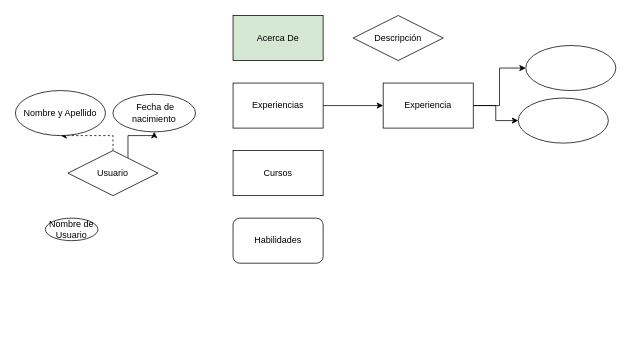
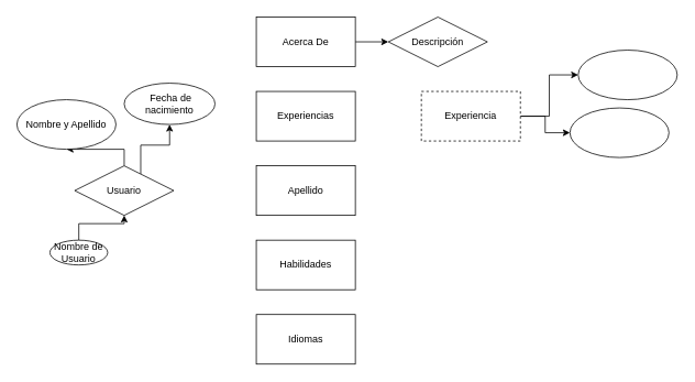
  <mxCell id="0" />
  <mxCell id="1" parent="0" />
- <mxCell id="2" value="" style="edgeStyle=orthogonalEdgeStyle;rounded=0;orthogonalLoop=1;jettySize=auto;html=1;dashed=1;" edge="1" parent="1" source="4" target="15"><mxGeometry relative="1" as="geometry" /></mxCell>
+ <mxCell id="2" value="" style="edgeStyle=orthogonalEdgeStyle;rounded=0;orthogonalLoop=1;jettySize=auto;html=1;" edge="1" parent="1" source="4" target="15"><mxGeometry relative="1" as="geometry" /></mxCell>
  <mxCell id="3" style="edgeStyle=orthogonalEdgeStyle;rounded=0;orthogonalLoop=1;jettySize=auto;html=1;exitX=0.75;exitY=0;exitDx=0;exitDy=0;" edge="1" parent="1" source="4" target="16"><mxGeometry relative="1" as="geometry"><mxPoint x="210" y="160" as="targetPoint" /></mxGeometry></mxCell>
  <mxCell id="4" value="Usuario" style="rhombus;whiteSpace=wrap;html=1;" vertex="1" parent="1"><mxGeometry x="90" y="200" width="120" height="60" as="geometry" /></mxCell>
- <mxCell id="6" value="Acerca De" style="rounded=0;whiteSpace=wrap;html=1;fillColor=#d5e8d4;" vertex="1" parent="1"><mxGeometry x="310" y="20" width="120" height="60" as="geometry" /></mxCell>
- <mxCell id="7" value="" style="edgeStyle=orthogonalEdgeStyle;rounded=0;orthogonalLoop=1;jettySize=auto;html=1;entryX=0;entryY=0.5;entryDx=0;entryDy=0;" edge="1" parent="1" source="8" target="19"><mxGeometry relative="1" as="geometry" /></mxCell>
+ <mxCell id="5" value="" style="edgeStyle=orthogonalEdgeStyle;rounded=0;orthogonalLoop=1;jettySize=auto;html=1;" edge="1" parent="1" source="6" target="14"><mxGeometry relative="1" as="geometry" /></mxCell>
+ <mxCell id="6" value="Acerca De" style="rounded=0;whiteSpace=wrap;html=1;" vertex="1" parent="1"><mxGeometry x="310" y="20" width="120" height="60" as="geometry" /></mxCell>
  <mxCell id="8" value="Experiencias" style="rounded=0;whiteSpace=wrap;html=1;" vertex="1" parent="1"><mxGeometry x="310" y="110" width="120" height="60" as="geometry" /></mxCell>
- <mxCell id="9" value="Cursos" style="rounded=0;whiteSpace=wrap;html=1;" vertex="1" parent="1"><mxGeometry x="310" y="200" width="120" height="60" as="geometry" /></mxCell>
- <mxCell id="10" value="Habilidades" style="whiteSpace=wrap;html=1;rounded=1;" vertex="1" parent="1"><mxGeometry x="310" y="290" width="120" height="60" as="geometry" /></mxCell>
+ <mxCell id="9" value="Apellido" style="rounded=0;whiteSpace=wrap;html=1;" vertex="1" parent="1"><mxGeometry x="310" y="200" width="120" height="60" as="geometry" /></mxCell>
+ <mxCell id="10" value="Habilidades" style="rounded=0;whiteSpace=wrap;html=1;" vertex="1" parent="1"><mxGeometry x="310" y="290" width="120" height="60" as="geometry" /></mxCell>
+ <mxCell id="11" value="Idiomas" style="rounded=0;whiteSpace=wrap;html=1;" vertex="1" parent="1"><mxGeometry x="310" y="380" width="120" height="60" as="geometry" /></mxCell>
+ <mxCell id="12" value="" style="edgeStyle=orthogonalEdgeStyle;rounded=0;orthogonalLoop=1;jettySize=auto;html=1;" edge="1" parent="1" source="13" target="4"><mxGeometry relative="1" as="geometry" /></mxCell>
  <mxCell id="13" value="Nombre de Usuario" style="ellipse;whiteSpace=wrap;html=1;" vertex="1" parent="1"><mxGeometry y="290" width="70" height="30" as="geometry" x="60" /></mxCell>
  <mxCell id="14" value="Descripción" style="rhombus;whiteSpace=wrap;html=1;" vertex="1" parent="1"><mxGeometry x="470" y="20" width="120" height="60" as="geometry" /></mxCell>
  <mxCell id="15" value="Nombre y Apellido" style="ellipse;whiteSpace=wrap;html=1;rounded=0;" vertex="1" parent="1"><mxGeometry x="20" y="120" width="120" height="60" as="geometry" /></mxCell>
- <mxCell id="16" value="&amp;nbsp;Fecha de nacimiento" style="ellipse;whiteSpace=wrap;html=1;" vertex="1" parent="1"><mxGeometry x="150" y="125" width="110" height="50" as="geometry" /></mxCell>
+ <mxCell id="16" value="&amp;nbsp;Fecha de nacimiento" style="ellipse;whiteSpace=wrap;html=1;" vertex="1" parent="1"><mxGeometry x="150" y="100" width="110" height="50" as="geometry" /></mxCell>
  <mxCell id="17" value="" style="edgeStyle=orthogonalEdgeStyle;rounded=0;orthogonalLoop=1;jettySize=auto;html=1;" edge="1" parent="1" source="19" target="20"><mxGeometry relative="1" as="geometry" /></mxCell>
  <mxCell id="18" style="edgeStyle=orthogonalEdgeStyle;rounded=0;orthogonalLoop=1;jettySize=auto;html=1;" edge="1" parent="1" source="19" target="21"><mxGeometry relative="1" as="geometry" /></mxCell>
- <mxCell id="19" value="Experiencia" style="whiteSpace=wrap;html=1;rounded=0;" vertex="1" parent="1"><mxGeometry x="510" y="110" width="120" height="60" as="geometry" /></mxCell>
+ <mxCell id="19" value="Experiencia" style="whiteSpace=wrap;html=1;rounded=0;dashed=1;" vertex="1" parent="1"><mxGeometry x="510" y="110" width="120" height="60" as="geometry" /></mxCell>
  <mxCell id="20" value="" style="ellipse;whiteSpace=wrap;html=1;rounded=0;" vertex="1" parent="1"><mxGeometry x="700" y="60" width="120" height="60" as="geometry" /></mxCell>
  <mxCell id="21" value="" style="ellipse;whiteSpace=wrap;html=1;rounded=0;" vertex="1" parent="1"><mxGeometry x="690" y="130" width="120" height="60" as="geometry" /></mxCell>
